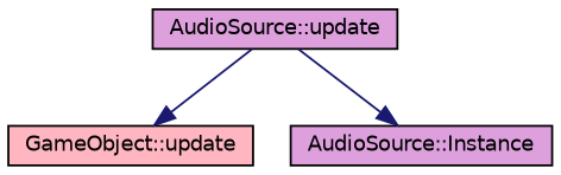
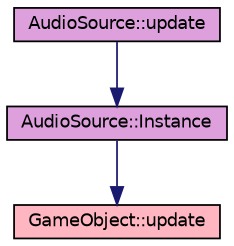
  digraph {
    rankdir=TB
    node [color=black fillcolor=plum fontname=Helvetica fontsize=10 shape=record style=filled]
    edge [color=midnightblue fontname=Helvetica fontsize=10 labelfontname=Helvetica labelfontsize=10 style=solid]
    n1 [fontcolor=black height=0.2 label="AudioSource::update" width=0.4]
    n2 [fillcolor=lightpink height=0.2 label="GameObject::update" width=0.4]
    n3 [height=0.2 label="AudioSource::Instance" width=0.4]
-   n1 -> n2
+   n3 -> n2
    n1 -> n3
  }
